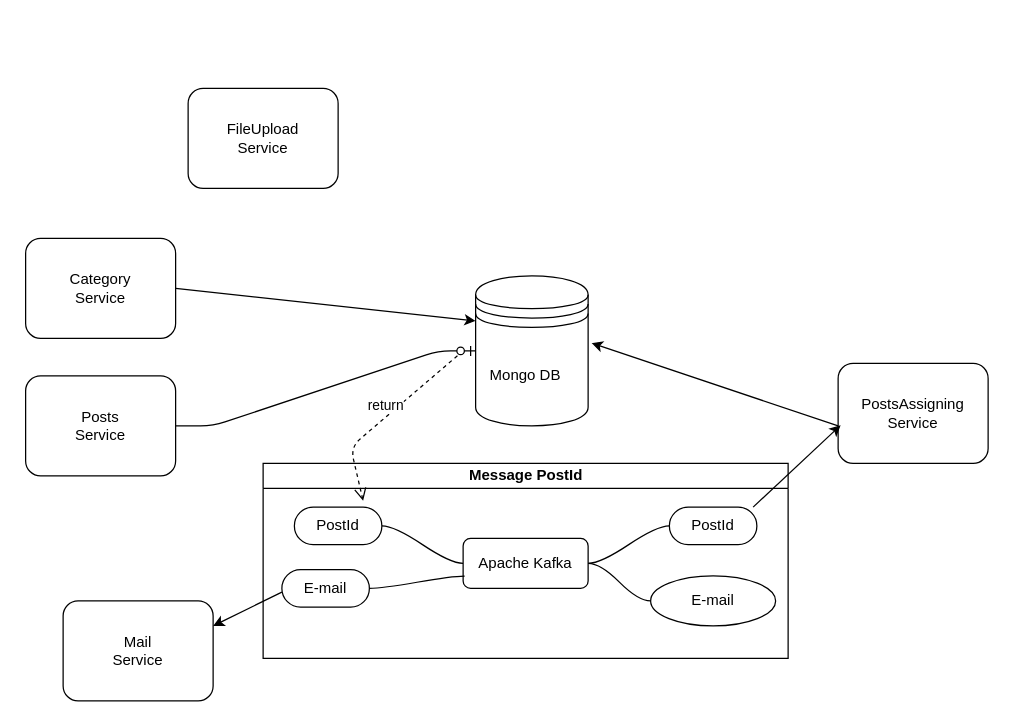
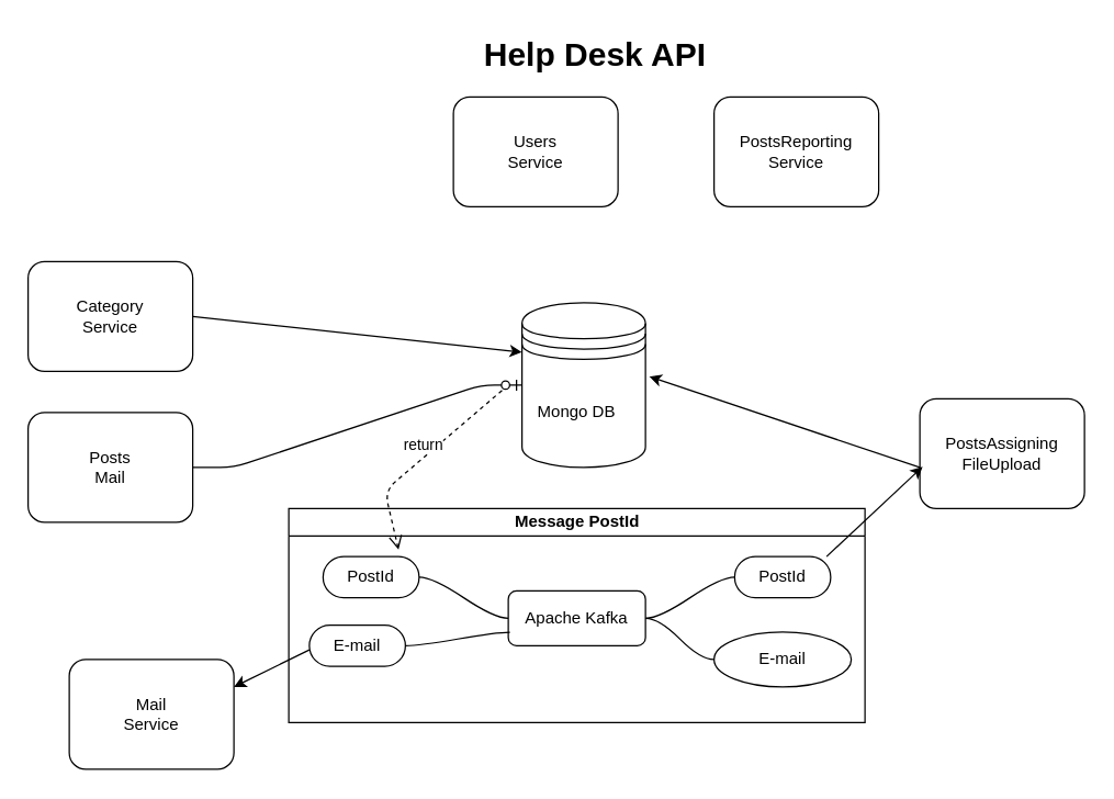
  <mxCell id="0" />
  <mxCell id="1" parent="0" />
+ <mxCell id="2" value="Help Desk API" style="text;strokeColor=none;fillColor=none;html=1;fontSize=24;fontStyle=1;verticalAlign=middle;align=center;" parent="1" vertex="1"><mxGeometry x="315" y="20" width="235" height="40" as="geometry" /></mxCell>
  <mxCell id="3" value="" style="shape=datastore;whiteSpace=wrap;html=1;" parent="1" vertex="1"><mxGeometry x="380" y="220" width="90" height="120" as="geometry" /></mxCell>
- <mxCell id="4" value="Posts&lt;br&gt;Service" style="shape=ext;rounded=1;html=1;whiteSpace=wrap;" parent="1" vertex="1"><mxGeometry x="20" y="300" width="120" height="80" as="geometry" /></mxCell>
+ <mxCell id="4" value="Posts&lt;br&gt;Mail" style="shape=ext;rounded=1;html=1;whiteSpace=wrap;" parent="1" vertex="1"><mxGeometry x="20" y="300" width="120" height="80" as="geometry" /></mxCell>
  <mxCell id="5" value="Category&lt;br&gt;Service" style="shape=ext;rounded=1;html=1;whiteSpace=wrap;" parent="1" vertex="1"><mxGeometry x="20" y="190" width="120" height="80" as="geometry" /></mxCell>
- <mxCell id="6" value="FileUpload&lt;br&gt;Service" style="shape=ext;rounded=1;html=1;whiteSpace=wrap;" parent="1" vertex="1"><mxGeometry x="150" y="70" width="120" height="80" as="geometry" /></mxCell>
- <mxCell id="9" value="PostsAssigning&lt;br&gt;Service" style="shape=ext;rounded=1;html=1;whiteSpace=wrap;" parent="1" vertex="1"><mxGeometry x="670" y="290" width="120" height="80" as="geometry" /></mxCell>
+ <mxCell id="7" value="Users&lt;br&gt;Service" style="shape=ext;rounded=1;html=1;whiteSpace=wrap;" parent="1" vertex="1"><mxGeometry x="330" y="70" width="120" height="80" as="geometry" /></mxCell>
+ <mxCell id="8" value="PostsReporting&lt;br&gt;Service" style="shape=ext;rounded=1;html=1;whiteSpace=wrap;" parent="1" vertex="1"><mxGeometry x="520" y="70" width="120" height="80" as="geometry" /></mxCell>
+ <mxCell id="9" value="PostsAssigning&lt;br&gt;FileUpload" style="shape=ext;rounded=1;html=1;whiteSpace=wrap;" parent="1" vertex="1"><mxGeometry x="670" y="290" width="120" height="80" as="geometry" /></mxCell>
  <mxCell id="10" value="Mail&lt;br&gt;Service" style="shape=ext;rounded=1;html=1;whiteSpace=wrap;" parent="1" vertex="1"><mxGeometry x="50" y="480" width="120" height="80" as="geometry" /></mxCell>
  <mxCell id="11" value="Message PostId" style="swimlane;html=1;startSize=20;horizontal=1;containerType=tree;" parent="1" vertex="1"><mxGeometry x="210" y="370" width="420" height="156" as="geometry" /></mxCell>
  <mxCell id="12" value="" style="edgeStyle=entityRelationEdgeStyle;startArrow=none;endArrow=none;segment=10;curved=1;" parent="11" source="14" target="15" edge="1"><mxGeometry relative="1" as="geometry" /></mxCell>
  <mxCell id="13" value="" style="edgeStyle=entityRelationEdgeStyle;startArrow=none;endArrow=none;segment=10;curved=1;" parent="11" source="14" target="16" edge="1"><mxGeometry relative="1" as="geometry" /></mxCell>
  <mxCell id="14" value="Apache Kafka" style="whiteSpace=wrap;html=1;align=center;treeFolding=1;treeMoving=1;newEdgeStyle={&quot;edgeStyle&quot;:&quot;entityRelationEdgeStyle&quot;,&quot;startArrow&quot;:&quot;none&quot;,&quot;endArrow&quot;:&quot;none&quot;,&quot;segment&quot;:10,&quot;curved&quot;:1};rounded=1;" parent="11" vertex="1"><mxGeometry x="160" y="60" width="100" height="40" as="geometry" /></mxCell>
  <mxCell id="15" value="PostId" style="whiteSpace=wrap;html=1;rounded=1;arcSize=50;align=center;verticalAlign=middle;strokeWidth=1;autosize=1;spacing=4;treeFolding=1;treeMoving=1;newEdgeStyle={&quot;edgeStyle&quot;:&quot;entityRelationEdgeStyle&quot;,&quot;startArrow&quot;:&quot;none&quot;,&quot;endArrow&quot;:&quot;none&quot;,&quot;segment&quot;:10,&quot;curved&quot;:1};" parent="11" vertex="1"><mxGeometry x="325" y="35" width="70" height="30" as="geometry" /></mxCell>
  <mxCell id="16" value="PostId" style="whiteSpace=wrap;html=1;rounded=1;arcSize=50;align=center;verticalAlign=middle;strokeWidth=1;autosize=1;spacing=4;treeFolding=1;treeMoving=1;newEdgeStyle={&quot;edgeStyle&quot;:&quot;entityRelationEdgeStyle&quot;,&quot;startArrow&quot;:&quot;none&quot;,&quot;endArrow&quot;:&quot;none&quot;,&quot;segment&quot;:10,&quot;curved&quot;:1};" parent="11" vertex="1"><mxGeometry x="25" y="35" width="70" height="30" as="geometry" /></mxCell>
  <mxCell id="17" value="" style="endArrow=classic;html=1;entryX=0.017;entryY=0.618;entryDx=0;entryDy=0;entryPerimeter=0;" parent="11" target="9" edge="1"><mxGeometry width="50" height="50" relative="1" as="geometry"><mxPoint x="392" y="35" as="sourcePoint" /><mxPoint x="442" y="-15" as="targetPoint" /></mxGeometry></mxCell>
  <mxCell id="18" value="" style="edgeStyle=entityRelationEdgeStyle;rounded=0;orthogonalLoop=1;jettySize=auto;html=1;startArrow=none;endArrow=none;segment=10;curved=1;" parent="11" source="14" target="19" edge="1"><mxGeometry relative="1" as="geometry" /></mxCell>
  <mxCell id="19" value="E-mail" style="ellipse;whiteSpace=wrap;html=1;align=center;treeFolding=1;treeMoving=1;newEdgeStyle={&quot;edgeStyle&quot;:&quot;entityRelationEdgeStyle&quot;,&quot;startArrow&quot;:&quot;none&quot;,&quot;endArrow&quot;:&quot;none&quot;,&quot;segment&quot;:10,&quot;curved&quot;:1};" parent="11" vertex="1"><mxGeometry x="310" y="90" width="100" height="40" as="geometry" /></mxCell>
  <mxCell id="20" value="" style="edgeStyle=entityRelationEdgeStyle;startArrow=none;endArrow=none;segment=10;curved=1;exitX=0.012;exitY=0.755;exitDx=0;exitDy=0;exitPerimeter=0;" parent="11" source="14" target="21" edge="1"><mxGeometry relative="1" as="geometry"><mxPoint x="140" y="100" as="sourcePoint" /></mxGeometry></mxCell>
  <mxCell id="21" value="E-mail" style="whiteSpace=wrap;html=1;rounded=1;arcSize=50;align=center;verticalAlign=middle;strokeWidth=1;autosize=1;spacing=4;treeFolding=1;treeMoving=1;newEdgeStyle={&quot;edgeStyle&quot;:&quot;entityRelationEdgeStyle&quot;,&quot;startArrow&quot;:&quot;none&quot;,&quot;endArrow&quot;:&quot;none&quot;,&quot;segment&quot;:10,&quot;curved&quot;:1};" parent="11" vertex="1"><mxGeometry x="15" y="85" width="70" height="30" as="geometry" /></mxCell>
  <mxCell id="22" value="" style="endArrow=classic;html=1;entryX=1;entryY=0.25;entryDx=0;entryDy=0;" parent="11" target="10" edge="1"><mxGeometry width="50" height="50" relative="1" as="geometry"><mxPoint x="15" y="103" as="sourcePoint" /><mxPoint x="65" y="53" as="targetPoint" /></mxGeometry></mxCell>
  <mxCell id="23" value="" style="endArrow=classic;html=1;entryX=1.031;entryY=0.448;entryDx=0;entryDy=0;entryPerimeter=0;" parent="1" target="3" edge="1"><mxGeometry width="50" height="50" relative="1" as="geometry"><mxPoint x="670" y="340" as="sourcePoint" /><mxPoint x="540" y="300" as="targetPoint" /></mxGeometry></mxCell>
  <mxCell id="24" value="Mongo DB" style="text;html=1;strokeColor=none;fillColor=none;align=center;verticalAlign=middle;whiteSpace=wrap;rounded=0;" parent="1" vertex="1"><mxGeometry x="380" y="290" width="80" height="20" as="geometry" /></mxCell>
  <mxCell id="25" value="" style="endArrow=classic;html=1;exitX=1;exitY=0.5;exitDx=0;exitDy=0;entryX=0;entryY=0.3;entryDx=0;entryDy=0;" parent="1" source="5" target="3" edge="1"><mxGeometry width="50" height="50" relative="1" as="geometry"><mxPoint x="390" y="350" as="sourcePoint" /><mxPoint x="370" y="280" as="targetPoint" /></mxGeometry></mxCell>
  <mxCell id="26" value="return" style="html=1;verticalAlign=bottom;endArrow=open;dashed=1;endSize=8;" parent="1" edge="1"><mxGeometry relative="1" as="geometry"><mxPoint x="290" y="400" as="targetPoint" /><mxPoint x="370" y="280" as="sourcePoint" /><Array as="points"><mxPoint x="280" y="357" /><mxPoint x="290" y="400" /></Array></mxGeometry></mxCell>
  <mxCell id="27" value="" style="edgeStyle=entityRelationEdgeStyle;fontSize=12;html=1;endArrow=ERzeroToOne;endFill=1;entryX=0;entryY=0.5;entryDx=0;entryDy=0;" parent="1" target="3" edge="1"><mxGeometry width="100" height="100" relative="1" as="geometry"><mxPoint x="140" y="340" as="sourcePoint" /><mxPoint x="240" y="240" as="targetPoint" /></mxGeometry></mxCell>
